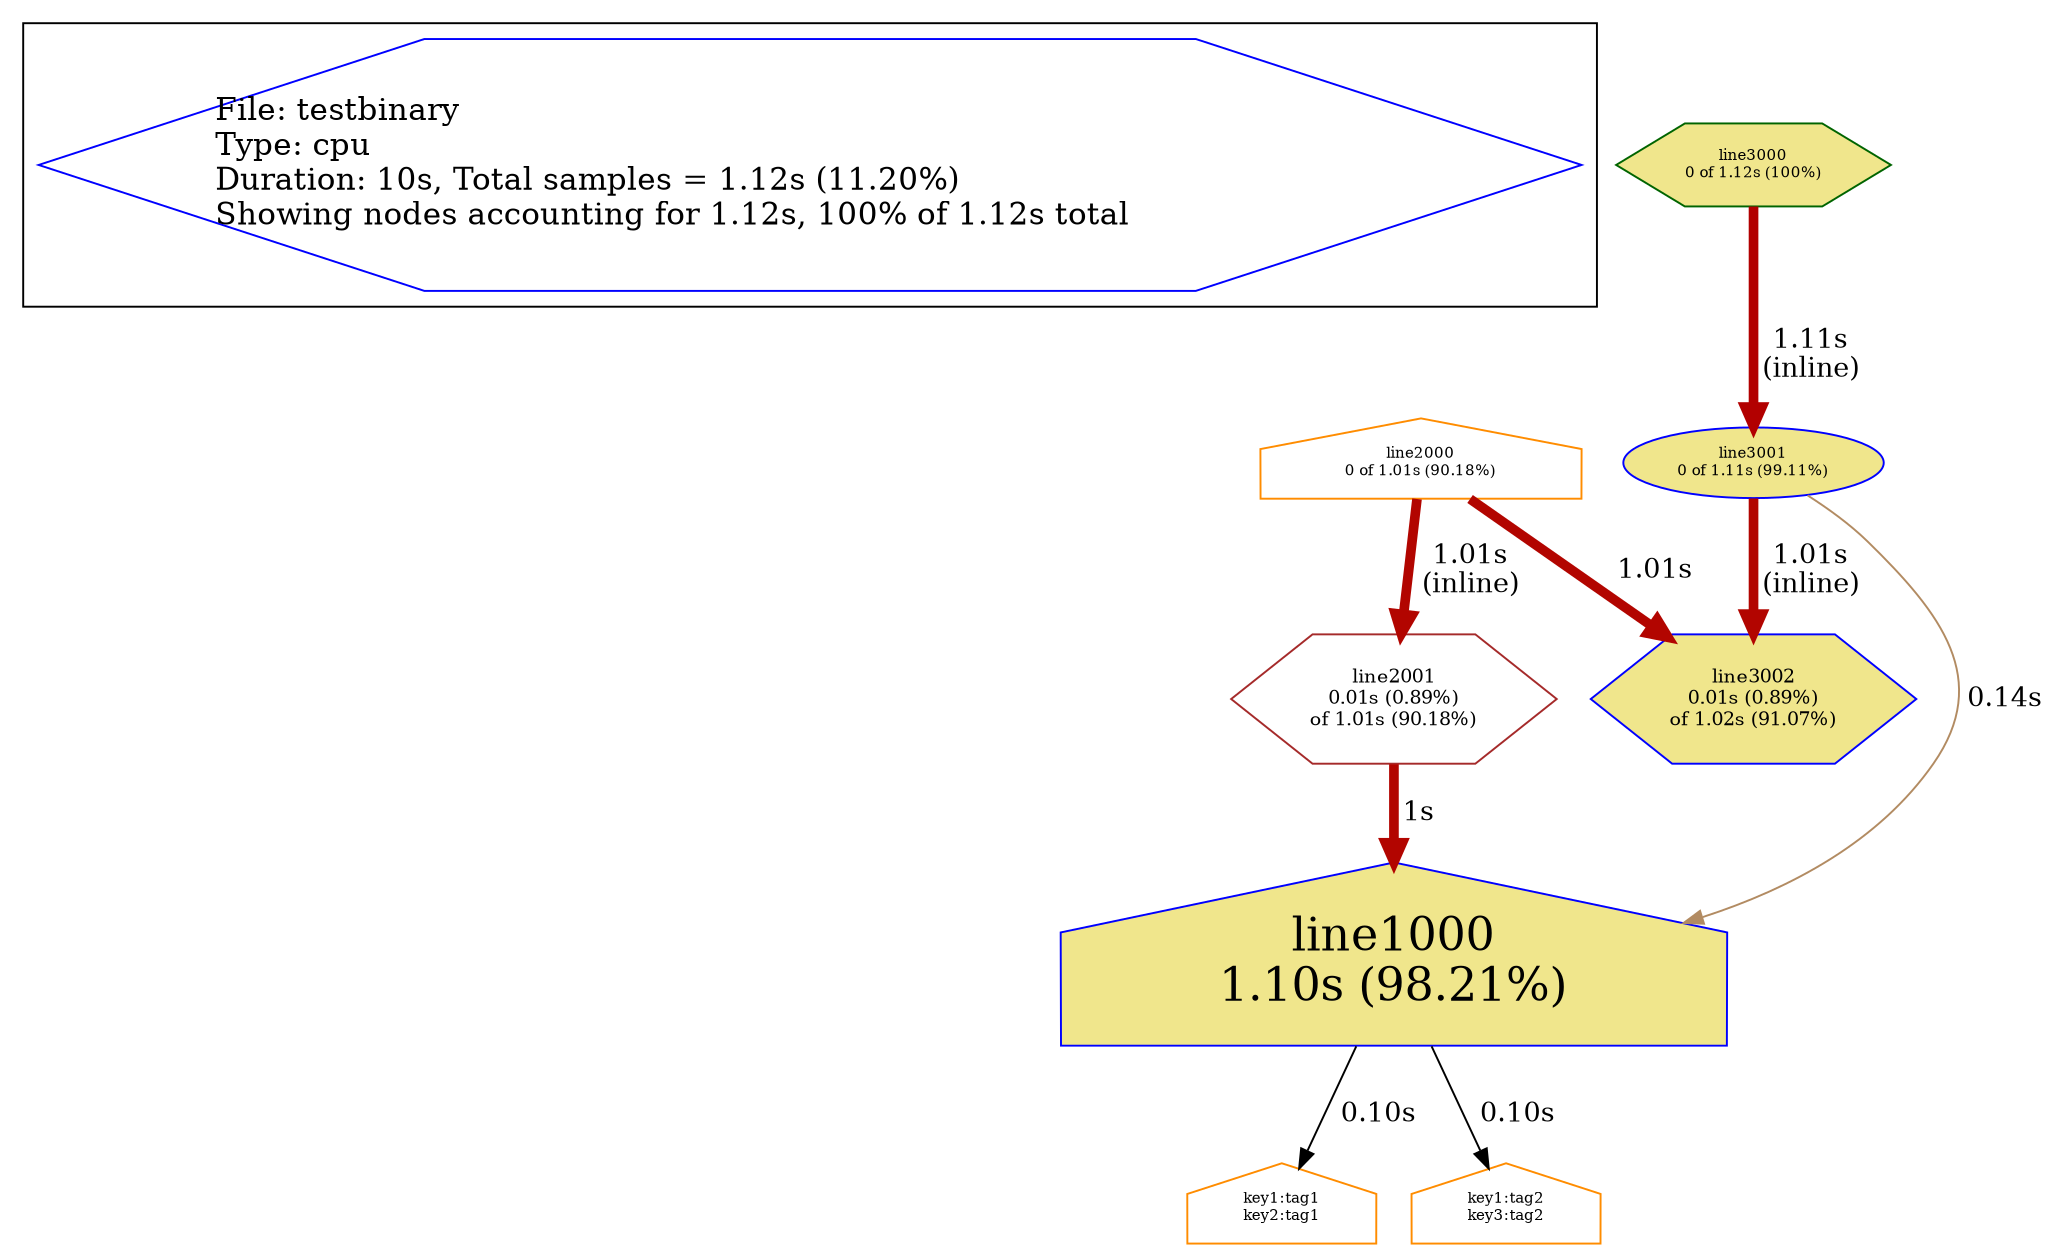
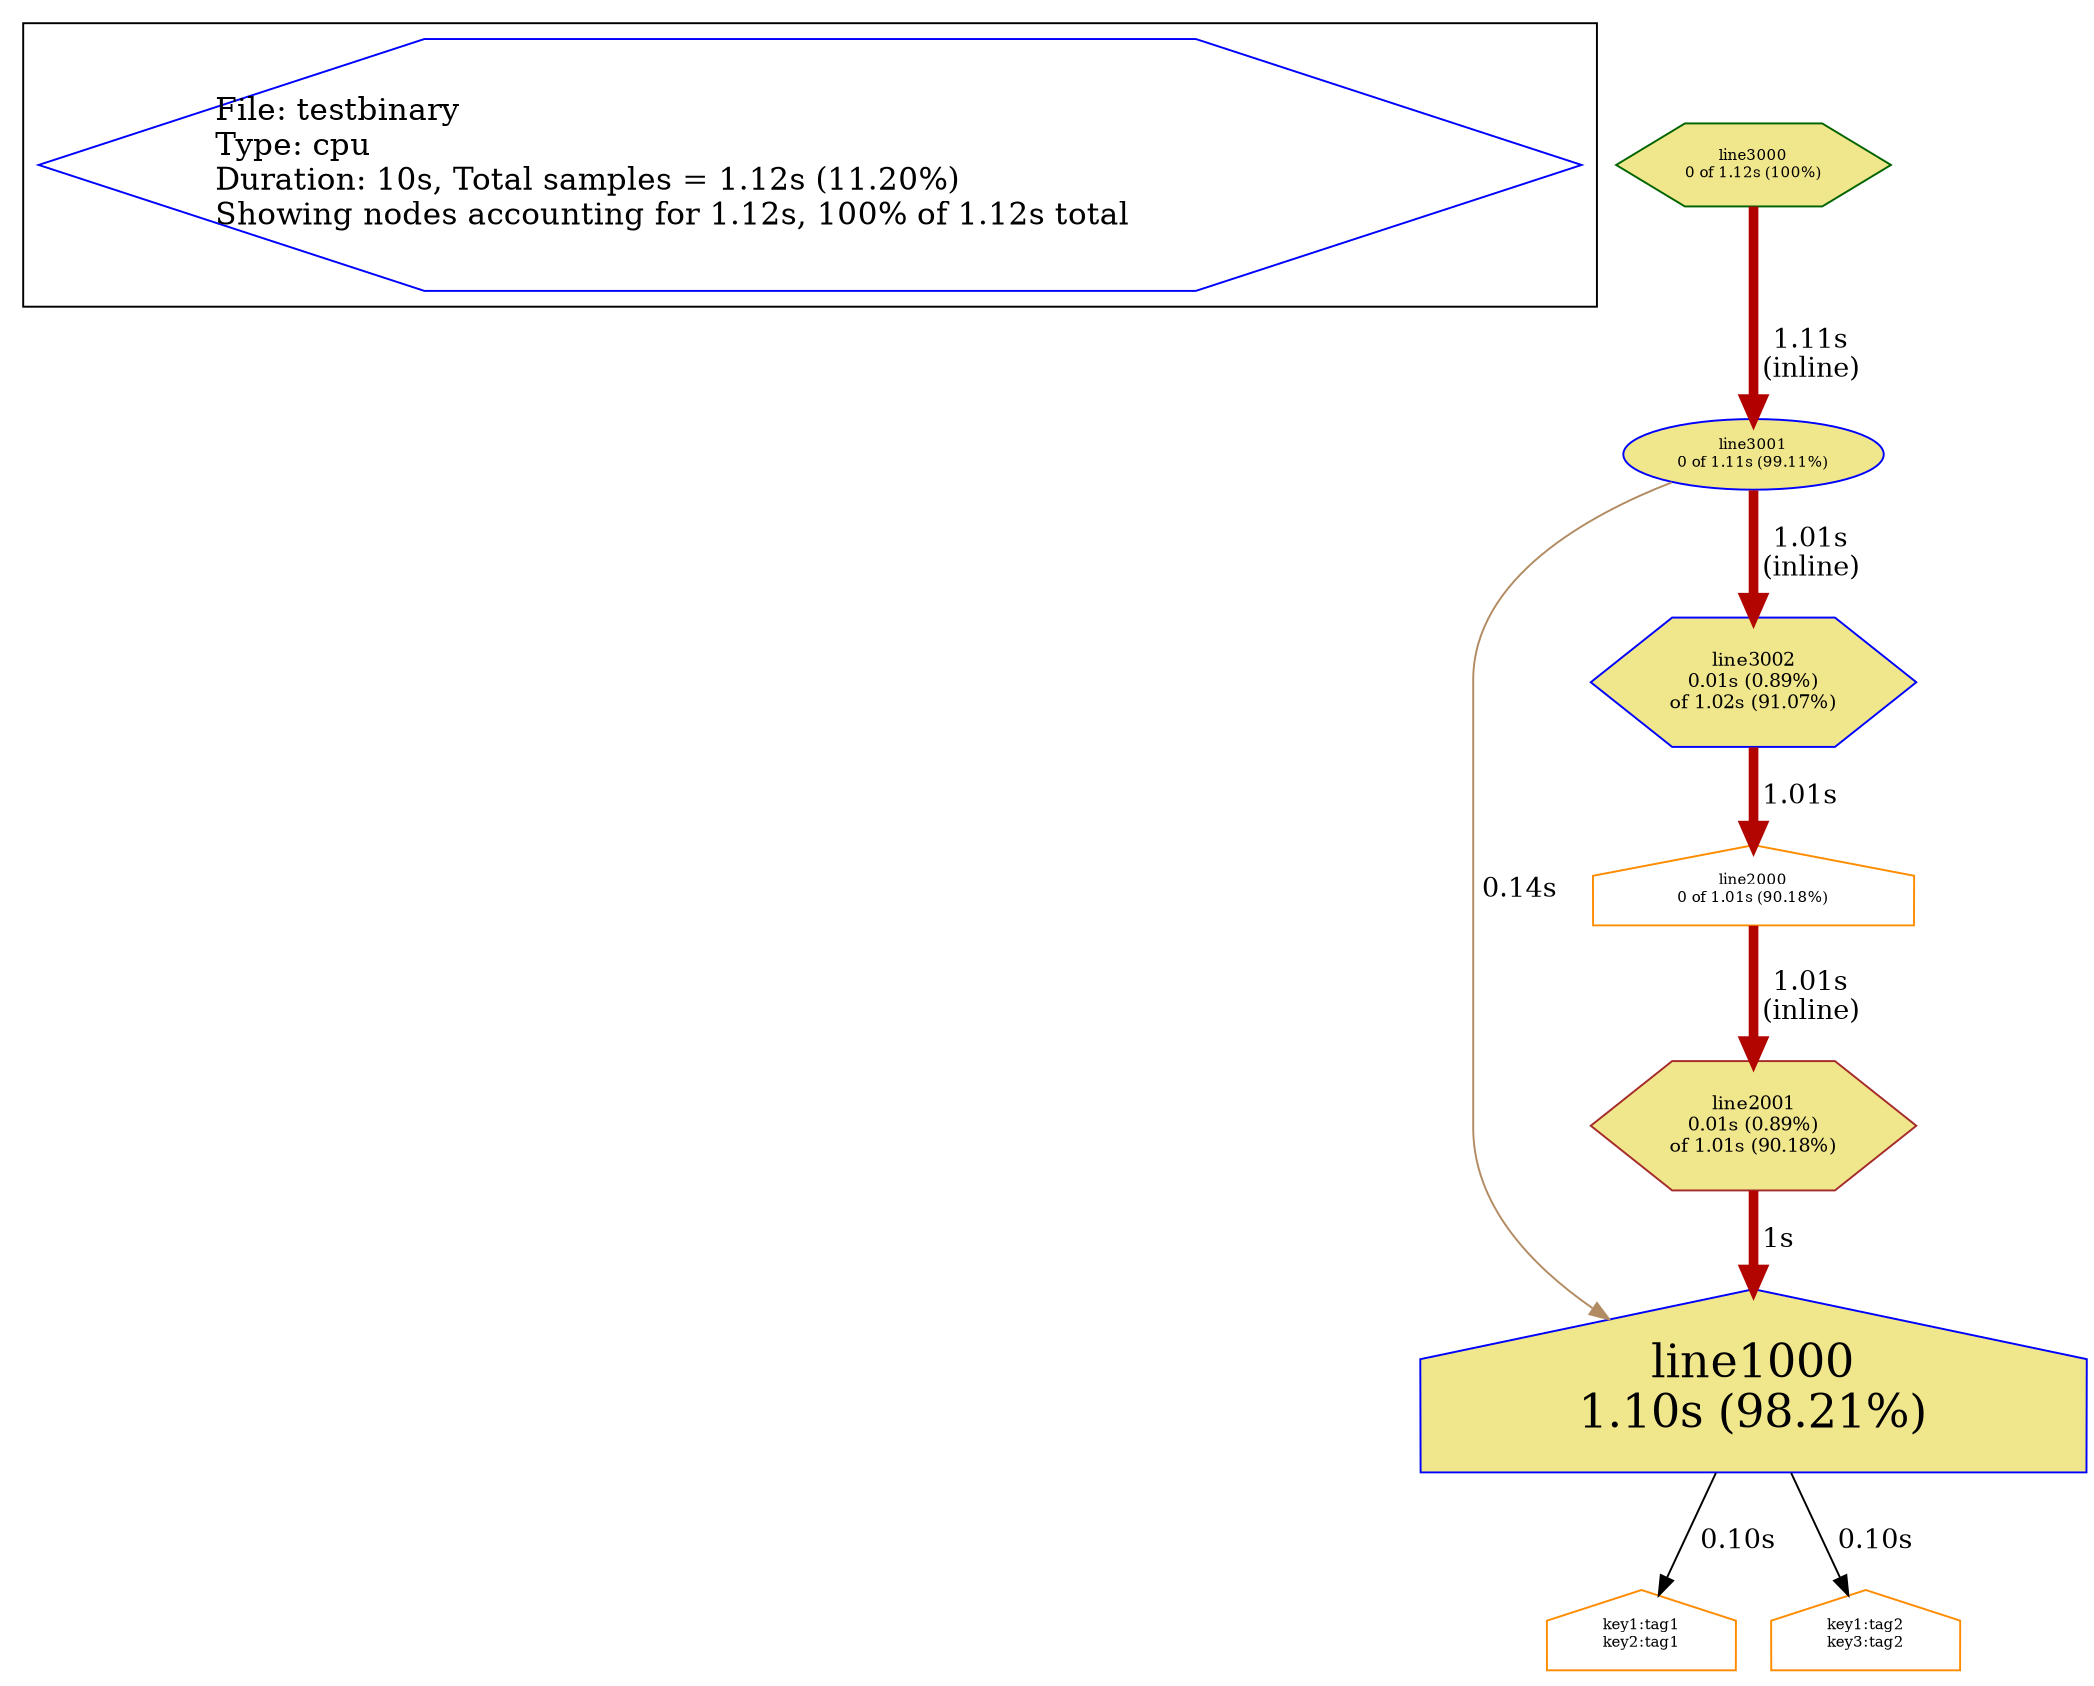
  digraph {
    node [color=blue fillcolor=white fontsize=8 shape=hexagon style=filled]
    edge [weight=100 color="#b20500" penwidth=5]
    n1 [fontsize=16 label="File: testbinary\lType: cpu\lDuration: 10s, Total samples = 1.12s (11.20%)\lShowing nodes accounting for 1.12s, 100% of 1.12s total\l"]
    n2 [fillcolor=khaki fontsize=24 label="line1000\n1.10s (98.21%)" shape=house]
    n3 [color=darkorange label="key1:tag1\nkey2:tag1" shape=house]
    n4 [color=darkorange label="key1:tag2\nkey3:tag2" shape=house]
    n5 [color=darkgreen fillcolor=khaki label="line3000\n0 of 1.12s (100%)"]
    n6 [fillcolor=khaki label="line3001\n0 of 1.11s (99.11%)" shape=ellipse]
    n7 [fillcolor=khaki fontsize=10 label="line3002\n0.01s (0.89%)\nof 1.02s (91.07%)"]
    n8 [color=darkorange label="line2000\n0 of 1.01s (90.18%)" shape=house]
-   n9 [color=brown fontsize=10 label="line2001\n0.01s (0.89%)\nof 1.01s (90.18%)"]
+   n9 [color=brown fillcolor=khaki fontsize=10 label="line2001\n0.01s (0.89%)\nof 1.01s (90.18%)"]
    subgraph cluster_1 {
      n1
    }
    n2 -> n3 [label=" 0.10s" color="" penwidth=""]
    n2 -> n4 [label=" 0.10s" color="" penwidth=""]
    n5 -> n6 [color="#b20000" label=" 1.11s\n (inline)"]
    n6 -> n2 [color="#b28b62" label=" 0.14s" weight=9 penwidth=""]
    n6 -> n7 [label=" 1.01s\n (inline)" weight=91]
-   n8 -> n7 [label=" 1.01s" weight=91]
+   n7 -> n8 [label=" 1.01s" weight=91]
    n8 -> n9 [label=" 1.01s\n (inline)" weight=91]
    n9 -> n2 [label=" 1s" weight=90]
  }
